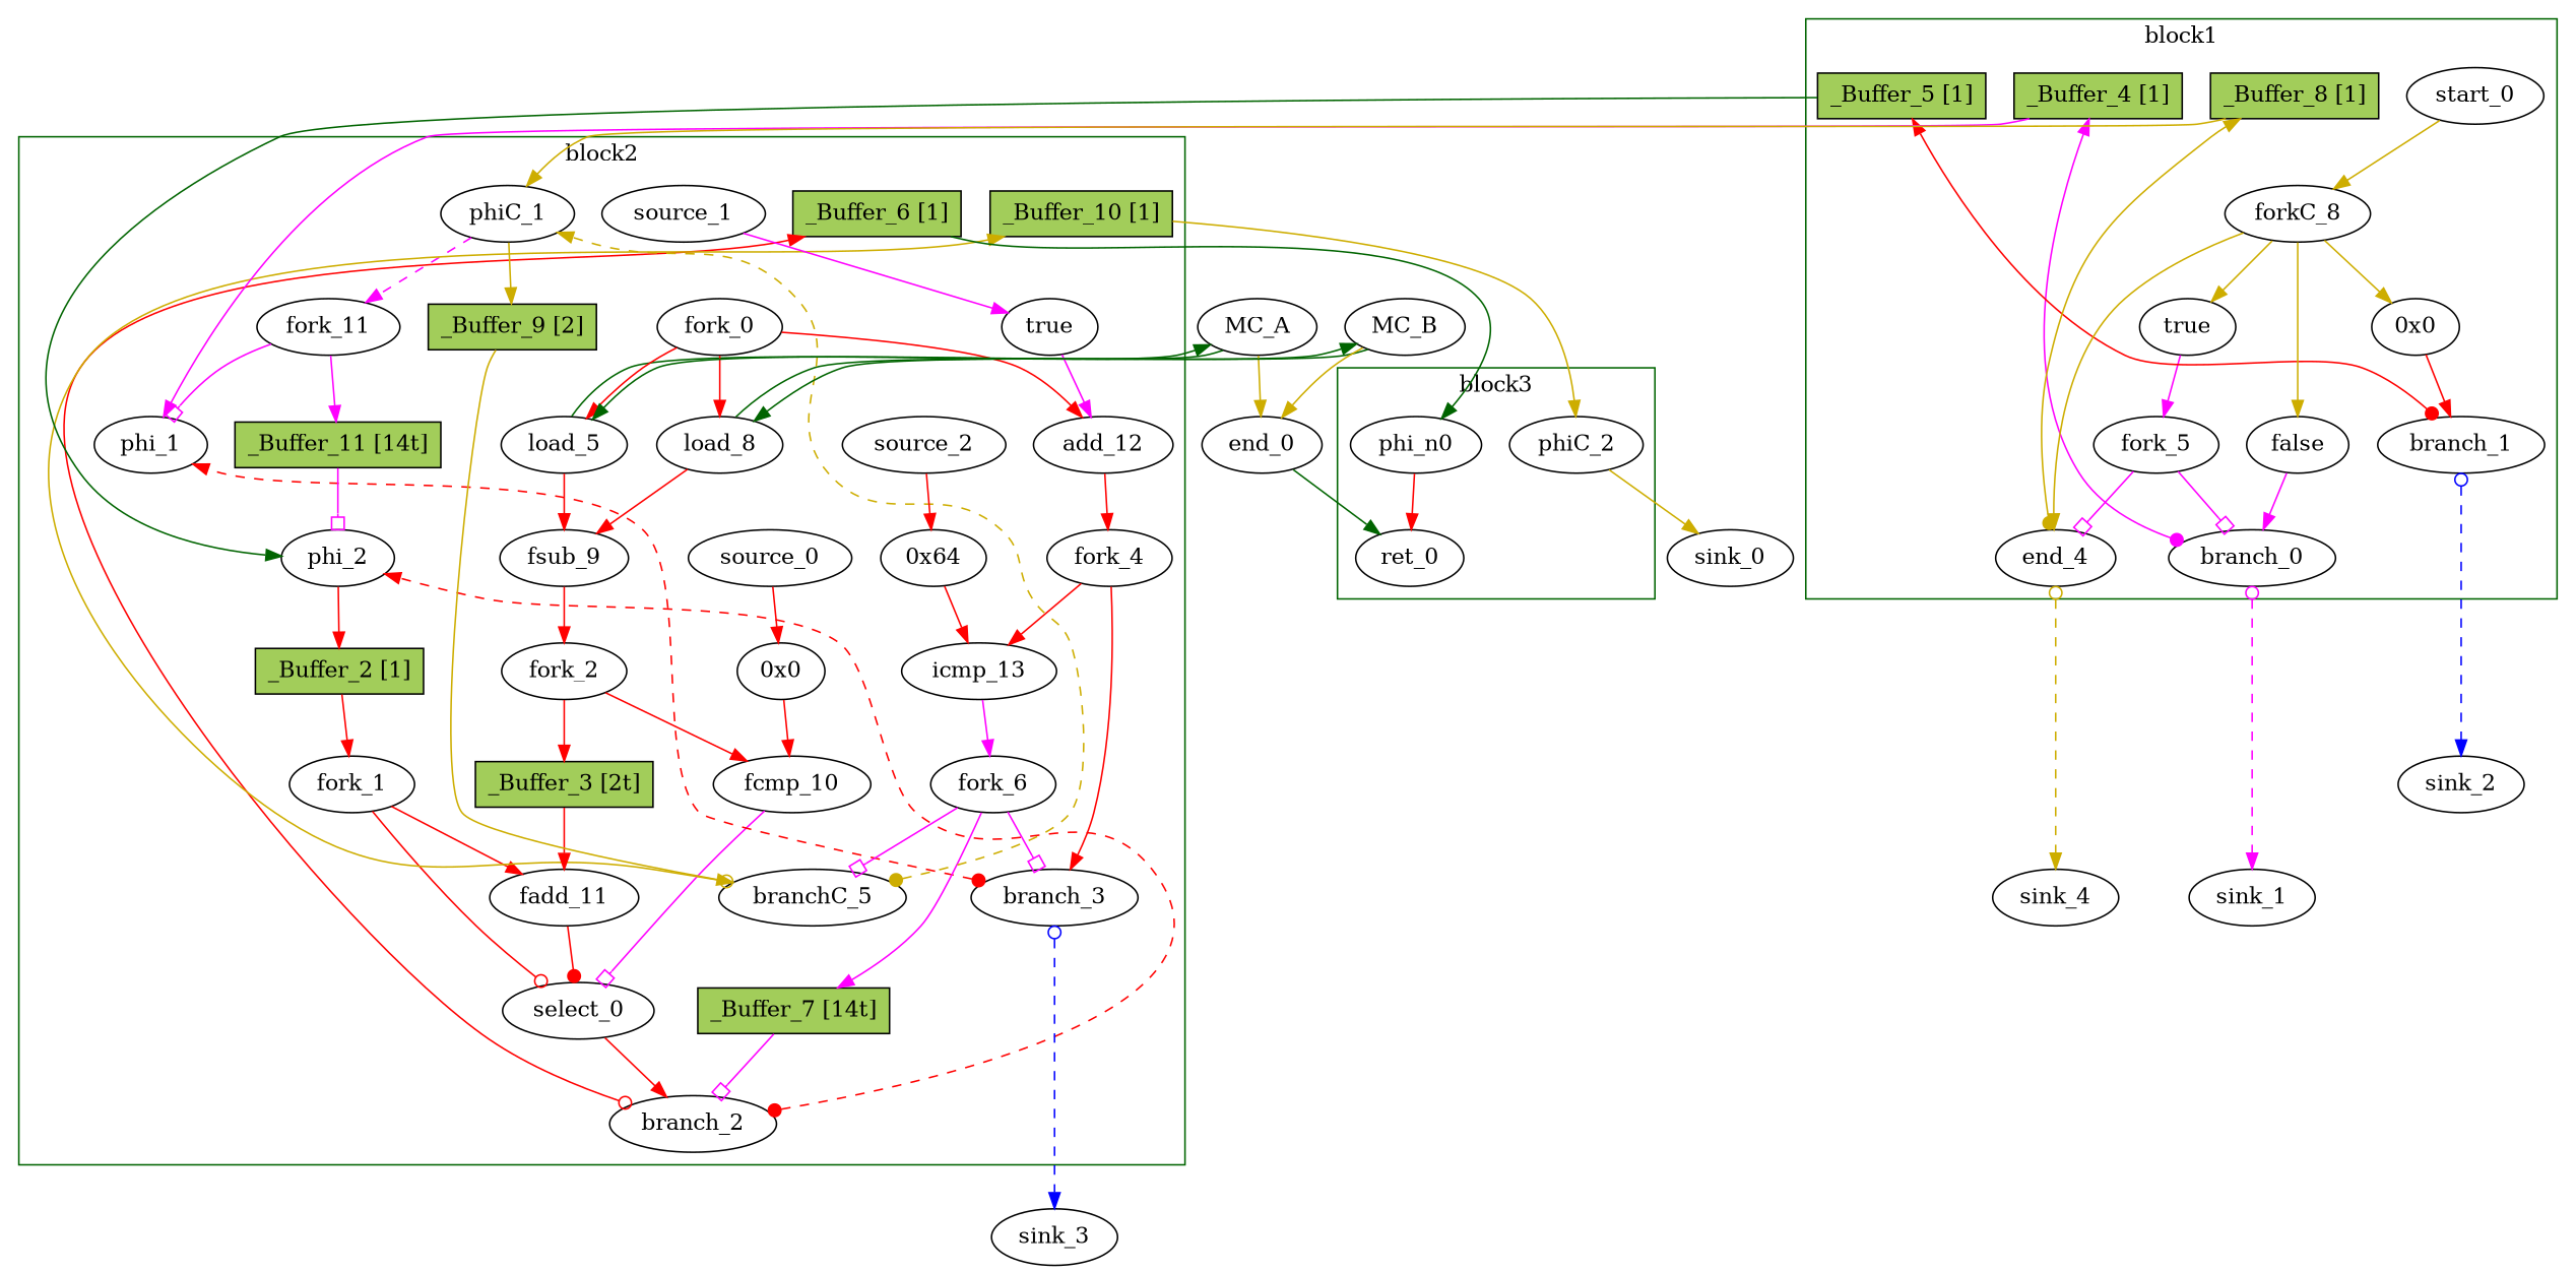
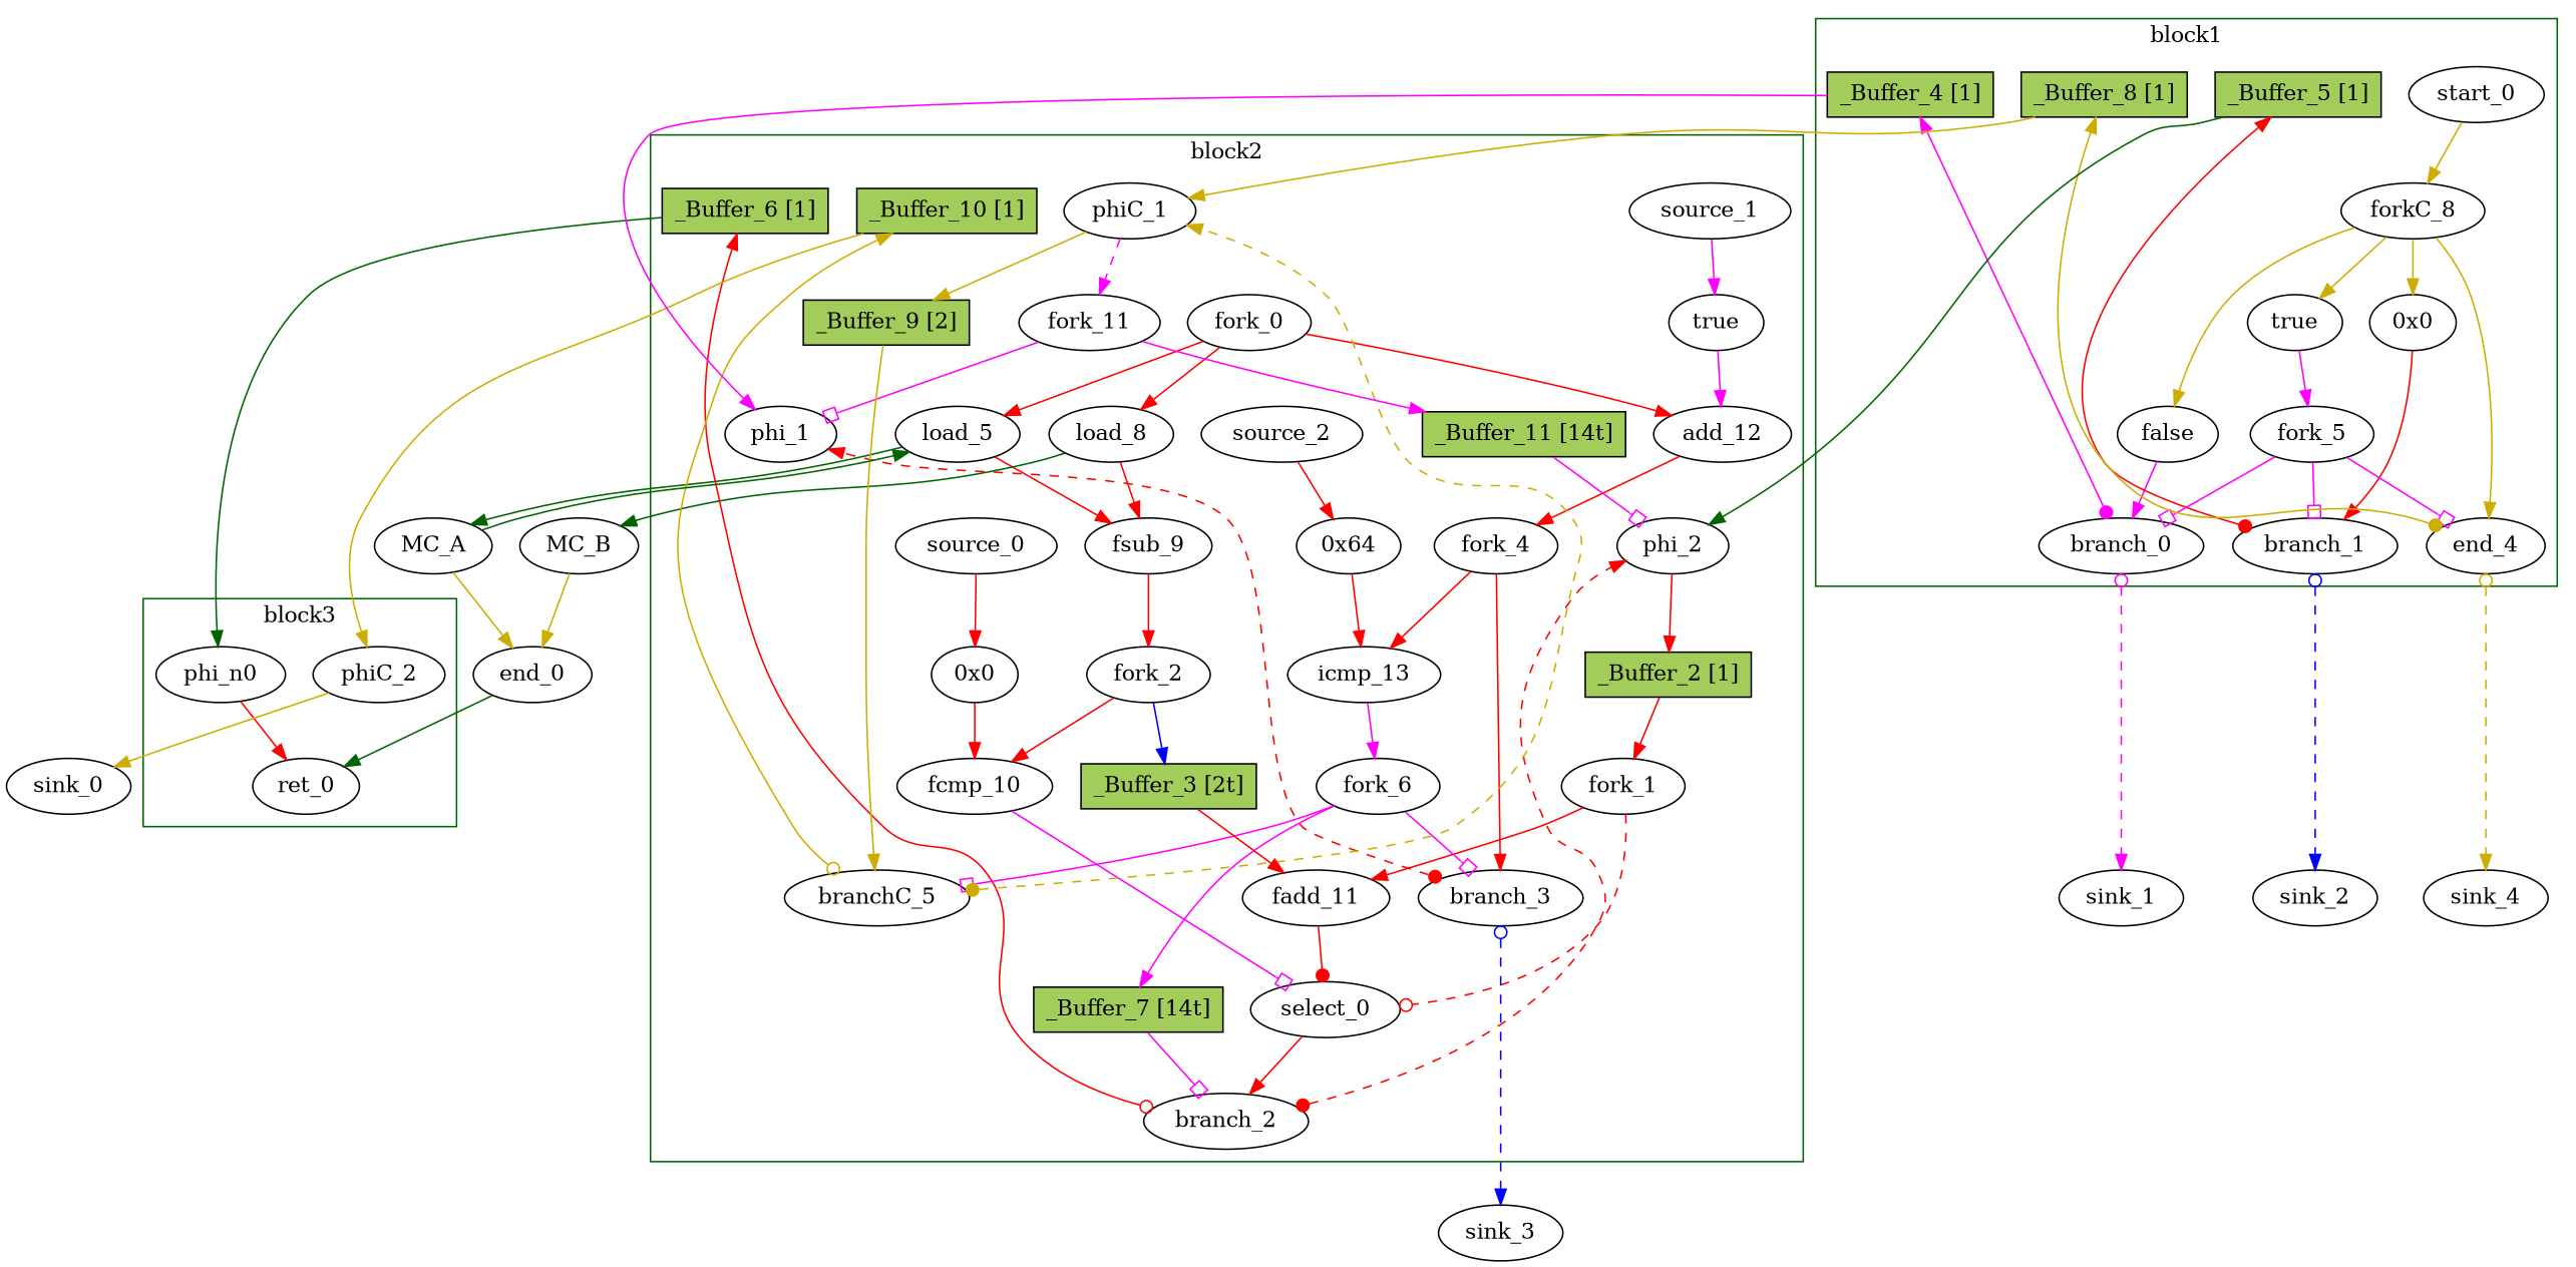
  digraph {
    node [bbID=2 in="in1:32" out="out1:32" shape=oval type=Buffer]
    edge [arrowhead=normal color=red from=out1 to=in1]
    phi_1 [delay=0.366 in="in1?:1 in2:7 in3:7" out="out1:7" type=Mux]
    phi_2 [delay=0.366 in="in1?:1 in2:32 in3:32" retimingDiff=14 type=Mux]
    load_5 [in="in1:32 in2:7" latency=2 offset=0 op=mc_load_op out="out1:32 out2:7" portID=0 retimingDiff=2 type=Operator]
    load_8 [in="in1:32 in2:7" latency=2 offset=0 op=mc_load_op out="out1:32 out2:7" portID=0 retimingDiff=2 type=Operator]
    fsub_9 [delay=0.966 in="in1:32 in2:32" latency=10 op=fsub_op retimingDiff=10 type=Operator]
    n6 [label="0x0" retimingDiff=13 type=Constant value="0x0"]
    fcmp_10 [delay=0.966 in="in1:32 in2:32" latency=2 op=fcmp_oge_op out="out1:1" retimingDiff=2 type=Operator]
    fadd_11 [delay=0.966 in="in1:32 in2:32" latency=10 op=fadd_op retimingDiff=10 type=Operator]
    select_0 [in="in1?:1 in2+:32 in3-:32" op=select_op retimingDiff=15 type=Operator]
    n10 [in="in1:1" label=true out="out1:1" retimingDiff=1 type=Constant value="0x1"]
    add_12 [delay=1.693 in="in1:7 in2:7" op=add_op out="out1:7" retimingDiff=1 type=Operator]
    n12 [in="in1:7" label="0x64" out="out1:7" retimingDiff=1 type=Constant value="0x64"]
    icmp_13 [delay=1.53 in="in1:7 in2:7" op=icmp_ult_op out="out1:1" retimingDiff=1 type=Operator]
    fork_0 [in="in1:7" out="out1:7 out2:7 out3:7" retimingDiff=1 type=Fork]
    fork_1 [out="out1:32 out2:32" retimingDiff=15 type=Fork]
    fork_2 [out="out1:32 out2:32" retimingDiff=13 type=Fork]
    fork_4 [in="in1:7" out="out1:7 out2:7" retimingDiff=1 type=Fork]
    branch_2 [in="in1:32 in2?:1" out="out1+:32 out2-:32" retimingDiff=15 type=Branch]
    branch_3 [in="in1:7 in2?:1" out="out1+:7 out2-:7" retimingDiff=1 type=Branch]
    fork_6 [in="in1:1" out="out1:1 out2:1 out3:1" retimingDiff=1 type=Fork]
    phiC_1 [delay=0.166 in="in1:0 in2:0" out="out1:0 out2?:1" type=CntrlMerge]
    branchC_5 [in="in1:0 in2?:1" out="out1+:0 out2-:0" retimingDiff=1 type=Branch]
    source_0 [retimingDiff=13 type=Source in=""]
    source_1 [out="out1:1" retimingDiff=1 type=Source in=""]
    source_2 [out="out1:7" retimingDiff=1 type=Source in=""]
    fork_11 [in="in1:1" out="out1:1 out2:1" type=Fork]
    n27 [fillcolor=darkolivegreen3 height=0.4 label="_Buffer_2 [1]" shape=box slots=1 style=filled transparent=false]
    n28 [fillcolor=darkolivegreen3 height=0.4 label="_Buffer_3 [2t]" shape=box slots=2 style=filled transparent=true]
    n29 [fillcolor=darkolivegreen3 height=0.4 label="_Buffer_6 [1]" shape=box slots=1 style=filled transparent=false]
    n30 [fillcolor=darkolivegreen3 height=0.4 in="in1:1" label="_Buffer_7 [14t]" out="out1:1" shape=box slots=14 style=filled transparent=true]
    n31 [fillcolor=darkolivegreen3 height=0.4 in="in1:0" label="_Buffer_9 [2]" out="out1:0" shape=box slots=2 style=filled transparent=false]
    n32 [fillcolor=darkolivegreen3 height=0.4 in="in1:0" label="_Buffer_10 [1]" out="out1:0" shape=box slots=1 style=filled transparent=false]
    n33 [fillcolor=darkolivegreen3 height=0.4 in="in1:1" label="_Buffer_11 [14t]" out="out1:1" shape=box slots=14 style=filled transparent=true]
    n34 [bbID=1 in="in1:1" label=true out="out1:1" type=Constant value="0x1"]
    n35 [bbID=1 in="in1:1" label=false out="out1:1" type=Constant value="0x0"]
    n36 [bbID=1 label="0x0" type=Constant value="0x0"]
    branch_0 [bbID=1 in="in1:1 in2?:1" out="out1+:1 out2-:1" type=Branch]
    branch_1 [bbID=1 in="in1:32 in2?:1" out="out1+:32 out2-:32" type=Branch]
    fork_5 [bbID=1 in="in1:1" out="out1:1 out2:1 out3:1" type=Fork]
    start_0 [bbID=1 in="in1:0" out="out1:0" type=Entry]
    forkC_8 [bbID=1 in="in1:0" out="out1:0 out2:0 out3:0 out4:0" type=Fork]
    n42 [bbID=1 in="in1:0 in2?:1" label=end_4 out="out1+:0 out2-:0" type=Branch]
    n43 [bbID=1 fillcolor=darkolivegreen3 height=0.4 in="in1:1" label="_Buffer_4 [1]" out="out1:1" shape=box slots=1 style=filled transparent=false]
    n44 [bbID=1 fillcolor=darkolivegreen3 height=0.4 label="_Buffer_5 [1]" shape=box slots=1 style=filled transparent=false]
    n45 [bbID=1 fillcolor=darkolivegreen3 height=0.4 in="in1:0" label="_Buffer_8 [1]" out="out1:0" shape=box slots=1 style=filled transparent=false]
    ret_0 [bbID=3 op=ret_op type=Operator]
    phi_n0 [bbID=3 type=Merge]
    phiC_2 [bbID=3 delay=0.166 in="in1:0" out="out1:0" type=Merge]
    MC_A [bbID=0 bbcount=0 in="in1:7*l0a" ldcount=1 memory=A out="out1:32*l0d out2:0*e" stcount=0 type=MC shape=""]
    MC_B [bbID=0 bbcount=0 in="in1:7*l0a" ldcount=1 memory=B out="out1:32*l0d out2:0*e" stcount=0 type=MC shape=""]
    sink_3 [bbID=0 in="in1:7" type=Sink out=""]
    sink_1 [bbID=0 in="in1:1" type=Sink out=""]
    sink_2 [bbID=0 type=Sink out=""]
    sink_4 [bbID=0 in="in1:0" type=Sink out=""]
    sink_0 [bbID=0 in="in1:0" type=Sink out=""]
    end_0 [bbID=0 in="in1:0*e in2:0*e in3:32" type=Exit]
    subgraph cluster_1 {
      color=darkgreen
      label=block2
      phi_1
      phi_2
      load_5
      load_8
      fsub_9
      n6
      fcmp_10
      fadd_11
      select_0
      n10
      add_12
      n12
      icmp_13
      fork_0
      fork_1
      fork_2
      fork_4
      branch_2
      branch_3
      fork_6
      phiC_1
      branchC_5
      source_0
      source_1
      source_2
      fork_11
      n27
      n28
      n29
      n30
      n31
      n32
      n33
    }
    subgraph cluster_2 {
      color=darkgreen
      label=block1
      n34
      n35
      n36
      branch_0
      branch_1
      fork_5
      start_0
      forkC_8
      n42
      n43
      n44
      n45
    }
    subgraph cluster_3 {
      color=darkgreen
      label=block3
      ret_0
      phi_n0
      phiC_2
    }
    phi_2 -> n27
    load_5 -> fsub_9
    load_5 -> MC_A [color=darkgreen from=out2]
    load_8 -> fsub_9 [to=in2]
    load_8 -> MC_B [color=darkgreen from=out2]
    fsub_9 -> fork_2
    n6 -> fcmp_10 [to=in2]
    fcmp_10 -> select_0 [arrowhead=obox color=magenta]
    fadd_11 -> select_0 [arrowhead=dot to=in2]
    select_0 -> branch_2
    n10 -> add_12 [color=magenta to=in2]
    add_12 -> fork_4
    n12 -> icmp_13 [to=in2]
    icmp_13 -> fork_6 [color=magenta]
    fork_0 -> load_5 [from=out2 to=in2]
    fork_0 -> load_8 [from=out3 to=in2]
    fork_0 -> add_12
    fork_1 -> fadd_11
-   fork_1 -> select_0 [arrowhead=odot from=out2 to=in3]
+   fork_1 -> select_0 [arrowhead=odot from=out2 to=in3 style=dashed]
    fork_2 -> fcmp_10
-   fork_2 -> n28 [from=out2]
+   fork_2 -> n28 [color=blue from=out2]
    fork_4 -> icmp_13
    fork_4 -> branch_3 [from=out2]
    branch_2 -> phi_2 [arrowtail=dot constraint=false dir=both minlen=3 style=dashed to=in3]
    branch_2 -> n29 [arrowtail=odot constraint=false dir=both from=out2]
    branch_3 -> phi_1 [arrowtail=dot constraint=false dir=both minlen=3 style=dashed to=in3]
    branch_3 -> sink_3 [arrowtail=odot color=blue dir=both from=out2 minlen=3 style=dashed]
    fork_6 -> branch_3 [arrowhead=obox color=magenta to=in2]
    fork_6 -> branchC_5 [arrowhead=obox color=magenta from=out3 to=in2]
    fork_6 -> n30 [color=magenta from=out2]
    phiC_1 -> fork_11 [color=magenta from=out2 style=dashed]
    phiC_1 -> n31 [color=gold3]
    branchC_5 -> phiC_1 [arrowtail=dot color=gold3 constraint=false dir=both minlen=3 style=dashed to=in2]
    branchC_5 -> n32 [arrowtail=odot color=gold3 constraint=false dir=both from=out2]
    source_0 -> n6
    source_1 -> n10 [color=magenta]
    source_2 -> n12
    fork_11 -> phi_1 [arrowhead=obox color=magenta]
    fork_11 -> n33 [color=magenta from=out2]
    n27 -> fork_1
    n28 -> fadd_11 [to=in2]
    n29 -> phi_n0 [color=darkgreen]
    n30 -> branch_2 [arrowhead=obox color=magenta to=in2]
    n31 -> branchC_5 [color=gold3]
    n32 -> phiC_2 [color=gold3]
    n33 -> phi_2 [arrowhead=obox color=magenta]
    n34 -> fork_5 [color=magenta]
    n35 -> branch_0 [color=magenta]
    n36 -> branch_1
    branch_0 -> n43 [arrowtail=dot color=magenta constraint=false dir=both]
    branch_0 -> sink_1 [arrowtail=odot color=magenta dir=both from=out2 minlen=3 style=dashed]
    branch_1 -> n44 [arrowtail=dot constraint=false dir=both]
    branch_1 -> sink_2 [arrowtail=odot color=blue dir=both from=out2 minlen=3 style=dashed]
    fork_5 -> branch_0 [arrowhead=obox color=magenta from=out2 to=in2]
+   fork_5 -> branch_1 [arrowhead=obox color=magenta to=in2]
    fork_5 -> n42 [arrowhead=obox color=magenta from=out3 to=in2]
    start_0 -> forkC_8 [color=gold3]
    forkC_8 -> n34 [color=gold3 from=out4]
    forkC_8 -> n35 [color=gold3]
    forkC_8 -> n36 [color=gold3 from=out2]
    forkC_8 -> n42 [color=gold3 from=out3]
    n42 -> n45 [arrowtail=dot color=gold3 constraint=false dir=both]
    n42 -> sink_4 [arrowtail=odot color=gold3 dir=both from=out2 minlen=3 style=dashed]
    n43 -> phi_1 [color=magenta to=in2]
    n44 -> phi_2 [color=darkgreen to=in2]
    n45 -> phiC_1 [color=gold3]
    phi_n0 -> ret_0
    phiC_2 -> sink_0 [color=gold3]
    MC_A -> load_5 [color=darkgreen]
    MC_A -> end_0 [color=gold3 from=out2]
-   MC_B -> load_8 [color=darkgreen]
    MC_B -> end_0 [color=gold3 from=out2 to=in2]
    end_0 -> ret_0 [color=darkgreen to=in3]
  }
